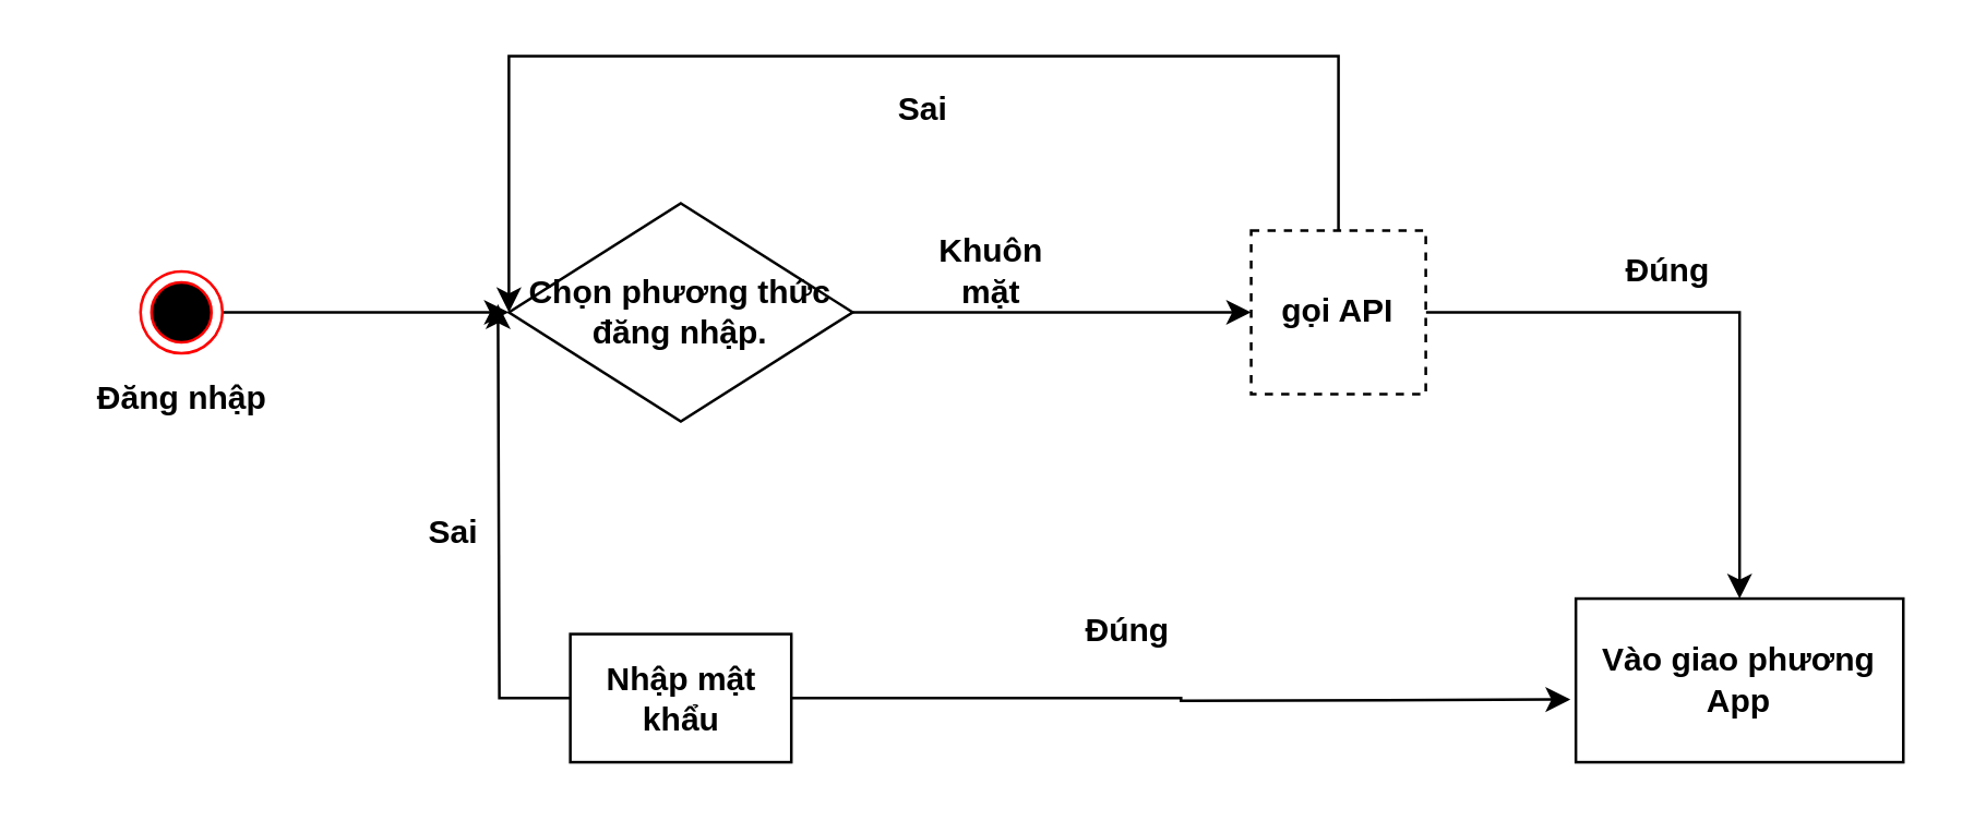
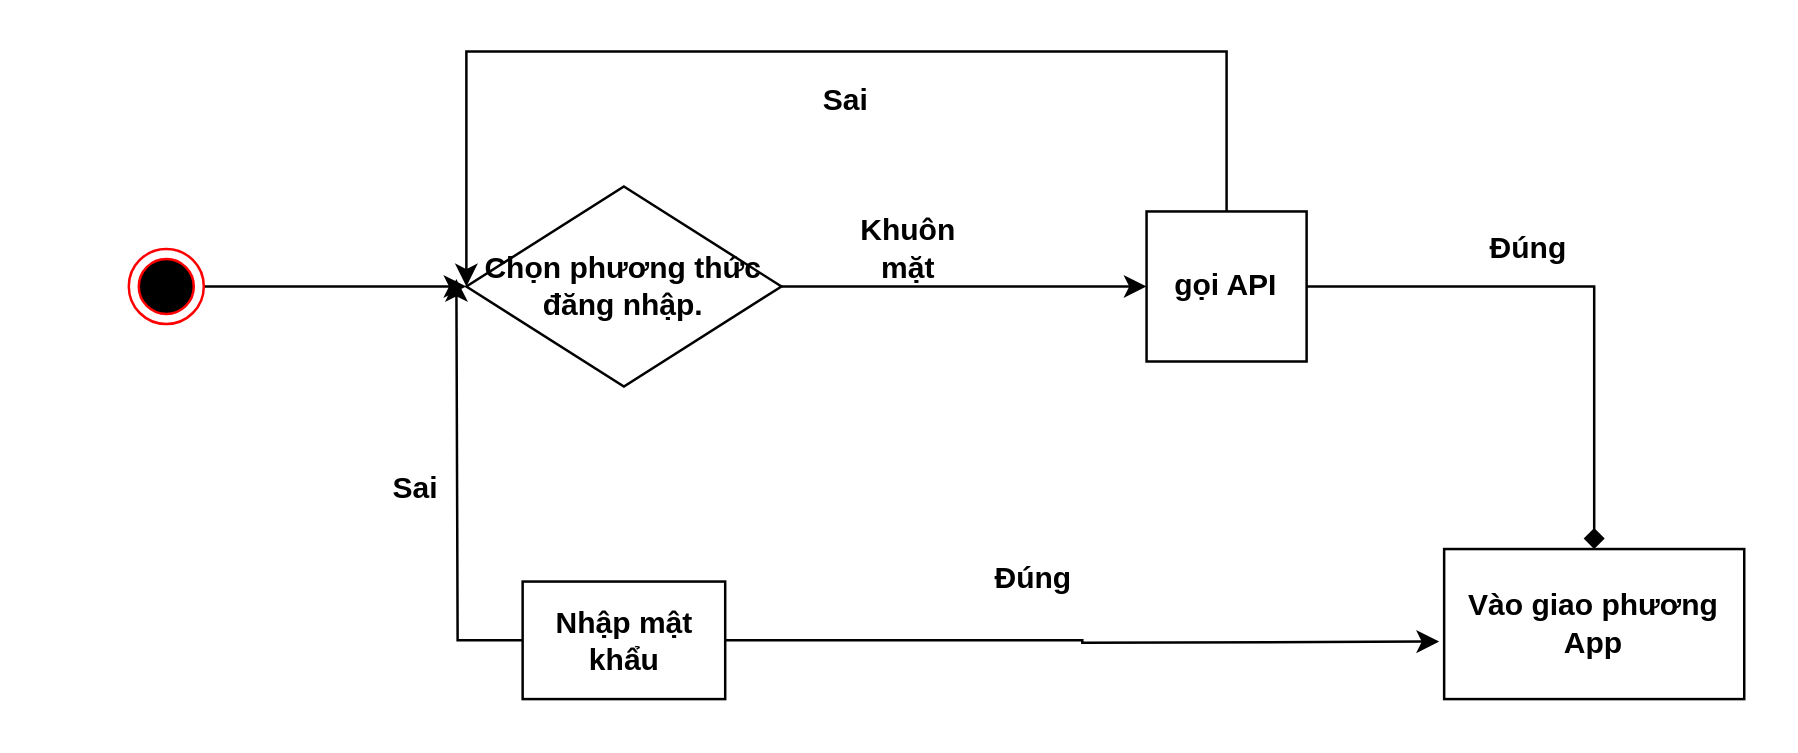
  <mxCell id="0" />
  <mxCell id="1" parent="0" />
  <mxCell id="2" value="" style="edgeStyle=orthogonalEdgeStyle;rounded=0;orthogonalLoop=1;jettySize=auto;html=1;" edge="1" parent="1" source="3" target="6"><mxGeometry relative="1" as="geometry"><mxPoint x="226" y="114" as="targetPoint" /></mxGeometry></mxCell>
  <mxCell id="3" value="" style="ellipse;html=1;shape=endState;fillColor=#000000;strokeColor=#ff0000;fontStyle=1" vertex="1" parent="1"><mxGeometry x="51" y="99" width="30" height="30" as="geometry" /></mxCell>
- <mxCell id="4" value="Đăng nhập" style="text;html=1;strokeColor=none;fillColor=none;align=center;verticalAlign=middle;whiteSpace=wrap;rounded=0;fontStyle=1" vertex="1" parent="1"><mxGeometry x="20.5" y="136" width="91" height="20" as="geometry" /></mxCell>
  <mxCell id="5" value="" style="edgeStyle=orthogonalEdgeStyle;rounded=0;orthogonalLoop=1;jettySize=auto;html=1;" edge="1" parent="1" source="6" target="16"><mxGeometry relative="1" as="geometry"><mxPoint x="518" y="114" as="targetPoint" /></mxGeometry></mxCell>
  <mxCell id="6" value="Chọn phương thức đăng nhập." style="rhombus;whiteSpace=wrap;html=1;fontStyle=1" vertex="1" parent="1"><mxGeometry x="186" y="74" width="126" height="80" as="geometry" /></mxCell>
  <mxCell id="7" value="" style="edgeStyle=orthogonalEdgeStyle;rounded=0;orthogonalLoop=1;jettySize=auto;html=1;" edge="1" parent="1" source="9"><mxGeometry relative="1" as="geometry"><mxPoint x="182" y="111" as="targetPoint" /></mxGeometry></mxCell>
  <mxCell id="8" value="" style="edgeStyle=orthogonalEdgeStyle;rounded=0;orthogonalLoop=1;jettySize=auto;html=1;" edge="1" parent="1" source="9"><mxGeometry relative="1" as="geometry"><mxPoint x="575" y="256" as="targetPoint" /></mxGeometry></mxCell>
  <mxCell id="9" value="Nhập mật khẩu" style="whiteSpace=wrap;html=1;fontStyle=1;" vertex="1" parent="1"><mxGeometry x="208.5" y="232" width="81" height="47" as="geometry" /></mxCell>
  <mxCell id="10" value="&lt;b&gt;Vào giao phương App&lt;/b&gt;" style="rounded=0;whiteSpace=wrap;html=1;" vertex="1" parent="1"><mxGeometry x="577" y="219" width="120" height="60" as="geometry" /></mxCell>
  <mxCell id="11" value="&lt;b&gt;Sai&lt;/b&gt;" style="text;html=1;strokeColor=none;fillColor=none;align=center;verticalAlign=middle;whiteSpace=wrap;rounded=0;" vertex="1" parent="1"><mxGeometry x="146" y="185" width="40" height="20" as="geometry" /></mxCell>
  <mxCell id="12" value="&lt;b&gt;Đúng&lt;/b&gt;" style="text;html=1;strokeColor=none;fillColor=none;align=center;verticalAlign=middle;whiteSpace=wrap;rounded=0;" vertex="1" parent="1"><mxGeometry x="393" y="221" width="40" height="20" as="geometry" /></mxCell>
  <mxCell id="13" value="&lt;b&gt;Khuôn mặt&lt;/b&gt;" style="text;html=1;strokeColor=none;fillColor=none;align=center;verticalAlign=middle;whiteSpace=wrap;rounded=0;" vertex="1" parent="1"><mxGeometry x="343" y="89" width="40" height="20" as="geometry" /></mxCell>
- <mxCell id="14" value="" style="edgeStyle=orthogonalEdgeStyle;rounded=0;orthogonalLoop=1;jettySize=auto;html=1;entryX=0.5;entryY=0;entryDx=0;entryDy=0;" edge="1" parent="1" source="16" target="10"><mxGeometry relative="1" as="geometry"><mxPoint x="635" y="114" as="targetPoint" /></mxGeometry></mxCell>
+ <mxCell id="14" value="" style="edgeStyle=orthogonalEdgeStyle;rounded=0;orthogonalLoop=1;jettySize=auto;html=1;entryX=0.5;entryY=0;entryDx=0;entryDy=0;endArrow=diamond;" edge="1" parent="1" source="16" target="10"><mxGeometry relative="1" as="geometry"><mxPoint x="635" y="114" as="targetPoint" /></mxGeometry></mxCell>
  <mxCell id="15" value="" style="edgeStyle=orthogonalEdgeStyle;rounded=0;orthogonalLoop=1;jettySize=auto;html=1;" edge="1" parent="1" source="16"><mxGeometry relative="1" as="geometry"><mxPoint x="186" y="114" as="targetPoint" /><Array as="points"><mxPoint x="490" y="20" /><mxPoint x="186" y="20" /></Array></mxGeometry></mxCell>
- <mxCell id="16" value="gọi API" style="rounded=0;whiteSpace=wrap;html=1;fontStyle=1;dashed=1;" vertex="1" parent="1"><mxGeometry x="458" y="84" width="64" height="60" as="geometry" /></mxCell>
+ <mxCell id="16" value="gọi API" style="rounded=0;whiteSpace=wrap;html=1;fontStyle=1" vertex="1" parent="1"><mxGeometry x="458" y="84" width="64" height="60" as="geometry" /></mxCell>
  <mxCell id="17" value="&lt;b&gt;Đúng&lt;/b&gt;" style="text;html=1;strokeColor=none;fillColor=none;align=center;verticalAlign=middle;whiteSpace=wrap;rounded=0;" vertex="1" parent="1"><mxGeometry x="591" y="89" width="40" height="20" as="geometry" /></mxCell>
  <mxCell id="18" value="&lt;b&gt;Sai&lt;/b&gt;" style="text;html=1;strokeColor=none;fillColor=none;align=center;verticalAlign=middle;whiteSpace=wrap;rounded=0;" vertex="1" parent="1"><mxGeometry x="318" y="30" width="40" height="20" as="geometry" /></mxCell>
